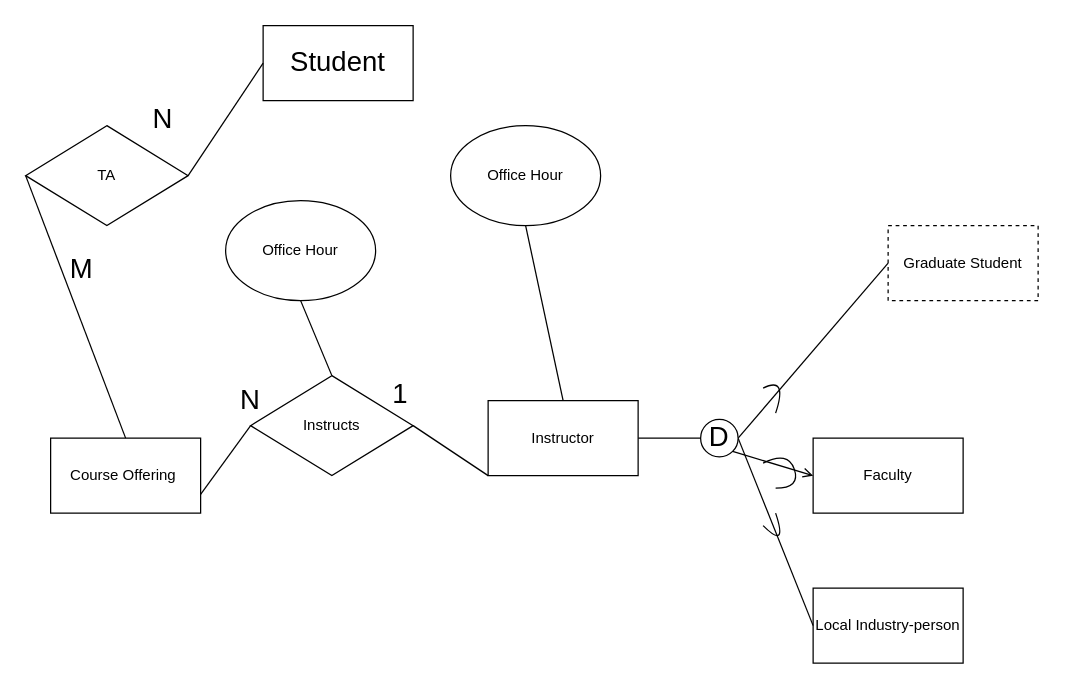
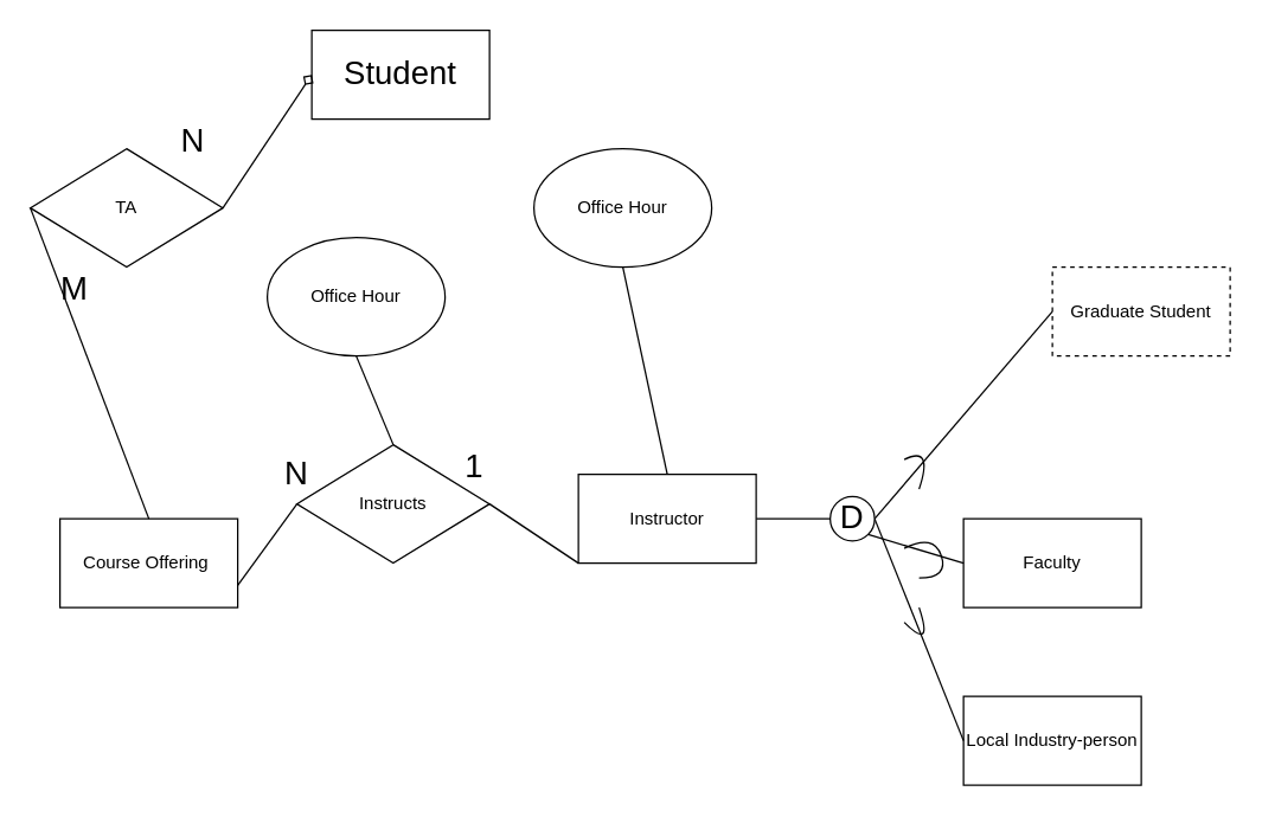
  <mxCell id="0" />
  <mxCell id="1" parent="0" />
  <mxCell id="2" style="rounded=0;orthogonalLoop=1;jettySize=auto;html=1;exitX=0.5;exitY=0;exitDx=0;exitDy=0;entryX=0.5;entryY=1;entryDx=0;entryDy=0;strokeColor=default;endArrow=none;endFill=0;" edge="1" parent="1" source="5" target="9"><mxGeometry relative="1" as="geometry" /></mxCell>
  <mxCell id="3" style="edgeStyle=none;rounded=0;orthogonalLoop=1;jettySize=auto;html=1;exitX=1;exitY=0.5;exitDx=0;exitDy=0;entryX=0;entryY=0.5;entryDx=0;entryDy=0;strokeColor=default;fontSize=22;endArrow=none;endFill=0;" edge="1" parent="1" source="5" target="18"><mxGeometry relative="1" as="geometry" /></mxCell>
  <mxCell id="4" style="edgeStyle=none;rounded=0;orthogonalLoop=1;jettySize=auto;html=1;exitX=0;exitY=1;exitDx=0;exitDy=0;entryX=1;entryY=0.5;entryDx=0;entryDy=0;strokeColor=default;fontSize=22;endArrow=none;endFill=0;" edge="1" parent="1" source="5" target="14"><mxGeometry relative="1" as="geometry" /></mxCell>
  <mxCell id="5" value="Instructor" style="rounded=0;whiteSpace=wrap;html=1;" parent="1" vertex="1"><mxGeometry x="390" y="320" width="120" height="60" as="geometry" /></mxCell>
  <mxCell id="6" value="Graduate Student" style="whiteSpace=wrap;html=1;dashed=1;" parent="1" vertex="1"><mxGeometry x="710" y="180" width="120" height="60" as="geometry" /></mxCell>
  <mxCell id="7" value="Local Industry-person" style="rounded=0;whiteSpace=wrap;html=1;" vertex="1" parent="1"><mxGeometry x="650" y="470" width="120" height="60" as="geometry" /></mxCell>
  <mxCell id="8" value="Faculty" style="rounded=0;whiteSpace=wrap;html=1;" vertex="1" parent="1"><mxGeometry x="650" y="350" width="120" height="60" as="geometry" /></mxCell>
  <mxCell id="9" value="Office Hour" style="ellipse;whiteSpace=wrap;html=1;" vertex="1" parent="1"><mxGeometry x="360" y="100" width="120" height="80" as="geometry" /></mxCell>
  <mxCell id="10" style="edgeStyle=none;rounded=0;orthogonalLoop=1;jettySize=auto;html=1;exitX=0.5;exitY=0;exitDx=0;exitDy=0;entryX=0.5;entryY=1;entryDx=0;entryDy=0;strokeColor=default;fontSize=22;endArrow=none;endFill=0;" edge="1" parent="1" source="14" target="12"><mxGeometry relative="1" as="geometry" /></mxCell>
  <mxCell id="11" value="Course Offering&amp;nbsp;" style="rounded=0;whiteSpace=wrap;html=1;" vertex="1" parent="1"><mxGeometry x="40" y="350" width="120" height="60" as="geometry" /></mxCell>
  <mxCell id="12" value="Office Hour" style="ellipse;whiteSpace=wrap;html=1;" vertex="1" parent="1"><mxGeometry x="180" y="160" width="120" height="80" as="geometry" /></mxCell>
  <mxCell id="13" style="edgeStyle=none;rounded=0;orthogonalLoop=1;jettySize=auto;html=1;exitX=0;exitY=0.5;exitDx=0;exitDy=0;entryX=1;entryY=0.75;entryDx=0;entryDy=0;strokeColor=default;fontSize=22;endArrow=none;endFill=0;" edge="1" parent="1" source="14" target="11"><mxGeometry relative="1" as="geometry" /></mxCell>
  <mxCell id="14" value="Instructs" style="rhombus;whiteSpace=wrap;html=1;" vertex="1" parent="1"><mxGeometry x="200" y="300" width="130" height="80" as="geometry" /></mxCell>
  <mxCell id="15" style="edgeStyle=none;rounded=0;orthogonalLoop=1;jettySize=auto;html=1;exitX=1;exitY=0.5;exitDx=0;exitDy=0;entryX=0;entryY=0.5;entryDx=0;entryDy=0;strokeColor=default;fontSize=22;endArrow=none;endFill=0;" edge="1" parent="1" source="18" target="6"><mxGeometry relative="1" as="geometry" /></mxCell>
- <mxCell id="16" style="edgeStyle=none;rounded=0;orthogonalLoop=1;jettySize=auto;html=1;exitX=1;exitY=1;exitDx=0;exitDy=0;entryX=0;entryY=0.5;entryDx=0;entryDy=0;strokeColor=default;fontSize=22;endArrow=open;endFill=0;" edge="1" parent="1" source="18" target="8"><mxGeometry relative="1" as="geometry" /></mxCell>
+ <mxCell id="16" style="edgeStyle=none;rounded=0;orthogonalLoop=1;jettySize=auto;html=1;exitX=1;exitY=1;exitDx=0;exitDy=0;entryX=0;entryY=0.5;entryDx=0;entryDy=0;strokeColor=default;fontSize=22;endArrow=none;endFill=0;" edge="1" parent="1" source="18" target="8"><mxGeometry relative="1" as="geometry" /></mxCell>
  <mxCell id="17" style="edgeStyle=none;rounded=0;orthogonalLoop=1;jettySize=auto;html=1;exitX=1;exitY=0.5;exitDx=0;exitDy=0;entryX=0;entryY=0.5;entryDx=0;entryDy=0;strokeColor=default;fontSize=22;endArrow=none;endFill=0;" edge="1" parent="1" source="18" target="7"><mxGeometry relative="1" as="geometry" /></mxCell>
  <mxCell id="18" value="D" style="ellipse;whiteSpace=wrap;html=1;aspect=fixed;fontSize=22;" vertex="1" parent="1"><mxGeometry x="560" y="335" width="30" height="30" as="geometry" /></mxCell>
  <mxCell id="19" value="" style="curved=1;endArrow=none;html=1;rounded=0;strokeColor=default;fontSize=22;endFill=0;" edge="1" parent="1"><mxGeometry width="50" height="50" relative="1" as="geometry"><mxPoint x="620" y="330" as="sourcePoint" /><mxPoint x="610" y="310" as="targetPoint" /><Array as="points"><mxPoint x="630" y="300" /></Array></mxGeometry></mxCell>
  <mxCell id="20" value="" style="curved=1;endArrow=none;html=1;rounded=0;strokeColor=default;fontSize=22;endFill=0;" edge="1" parent="1"><mxGeometry width="50" height="50" relative="1" as="geometry"><mxPoint x="620" y="390" as="sourcePoint" /><mxPoint x="610" y="370" as="targetPoint" /><Array as="points"><mxPoint x="640" y="390" /><mxPoint x="630" y="360" /></Array></mxGeometry></mxCell>
  <mxCell id="21" value="" style="curved=1;endArrow=none;html=1;rounded=0;strokeColor=default;fontSize=22;endFill=0;" edge="1" parent="1"><mxGeometry width="50" height="50" relative="1" as="geometry"><mxPoint x="610" y="420" as="sourcePoint" /><mxPoint x="620" y="410" as="targetPoint" /><Array as="points"><mxPoint x="630" y="440" /><mxPoint x="620" y="410" /></Array></mxGeometry></mxCell>
  <mxCell id="22" value="Student" style="rounded=0;whiteSpace=wrap;html=1;fontSize=22;" vertex="1" parent="1"><mxGeometry x="210" y="20" width="120" height="60" as="geometry" /></mxCell>
- <mxCell id="23" style="edgeStyle=none;rounded=0;orthogonalLoop=1;jettySize=auto;html=1;exitX=1;exitY=0.5;exitDx=0;exitDy=0;entryX=0;entryY=0.5;entryDx=0;entryDy=0;strokeColor=default;fontSize=22;endArrow=none;endFill=0;" edge="1" parent="1" source="25" target="22"><mxGeometry relative="1" as="geometry" /></mxCell>
+ <mxCell id="23" style="edgeStyle=none;rounded=0;orthogonalLoop=1;jettySize=auto;html=1;exitX=1;exitY=0.5;exitDx=0;exitDy=0;entryX=0;entryY=0.5;entryDx=0;entryDy=0;strokeColor=default;fontSize=22;endArrow=diamond;endFill=0;" edge="1" parent="1" source="25" target="22"><mxGeometry relative="1" as="geometry" /></mxCell>
  <mxCell id="24" style="edgeStyle=none;rounded=0;orthogonalLoop=1;jettySize=auto;html=1;exitX=0;exitY=0.5;exitDx=0;exitDy=0;entryX=0.5;entryY=0;entryDx=0;entryDy=0;strokeColor=default;fontSize=22;endArrow=none;endFill=0;" edge="1" parent="1" source="25" target="11"><mxGeometry relative="1" as="geometry" /></mxCell>
  <mxCell id="25" value="TA" style="rhombus;whiteSpace=wrap;html=1;" vertex="1" parent="1"><mxGeometry x="20" y="100" width="130" height="80" as="geometry" /></mxCell>
  <mxCell id="26" value="1&lt;span style=&quot;color: rgba(0, 0, 0, 0); font-family: monospace; font-size: 0px; text-align: start;&quot;&gt;%3CmxGraphModel%3E%3Croot%3E%3CmxCell%20id%3D%220%22%2F%3E%3CmxCell%20id%3D%221%22%20parent%3D%220%22%2F%3E%3CmxCell%20id%3D%222%22%20value%3D%22Instructs%22%20style%3D%22rhombus%3BwhiteSpace%3Dwrap%3Bhtml%3D1%3B%22%20vertex%3D%221%22%20parent%3D%221%22%3E%3CmxGeometry%20x%3D%22190%22%20y%3D%22290%22%20width%3D%22130%22%20height%3D%2280%22%20as%3D%22geometry%22%2F%3E%3C%2FmxCell%3E%3C%2Froot%3E%3C%2FmxGraphModel%3E&lt;/span&gt;" style="text;html=1;strokeColor=none;fillColor=none;align=center;verticalAlign=middle;whiteSpace=wrap;rounded=0;fontSize=22;" vertex="1" parent="1"><mxGeometry x="290" y="300" width="60" height="30" as="geometry" /></mxCell>
  <mxCell id="27" value="N" style="text;html=1;strokeColor=none;fillColor=none;align=center;verticalAlign=middle;whiteSpace=wrap;rounded=0;fontSize=22;" vertex="1" parent="1"><mxGeometry x="170" y="305" width="60" height="30" as="geometry" /></mxCell>
  <mxCell id="28" value="N" style="text;html=1;strokeColor=none;fillColor=none;align=center;verticalAlign=middle;whiteSpace=wrap;rounded=0;fontSize=22;" vertex="1" parent="1"><mxGeometry x="100" y="80" width="60" height="30" as="geometry" /></mxCell>
- <mxCell id="29" value="M" style="text;html=1;strokeColor=none;fillColor=none;align=center;verticalAlign=middle;whiteSpace=wrap;rounded=0;fontSize=22;" vertex="1" parent="1"><mxGeometry x="35" y="200" width="60" height="30" as="geometry" /></mxCell>
+ <mxCell id="29" value="M" style="text;html=1;strokeColor=none;fillColor=none;align=center;verticalAlign=middle;whiteSpace=wrap;rounded=0;fontSize=22;" vertex="1" parent="1"><mxGeometry x="20" y="180" width="60" height="30" as="geometry" /></mxCell>
